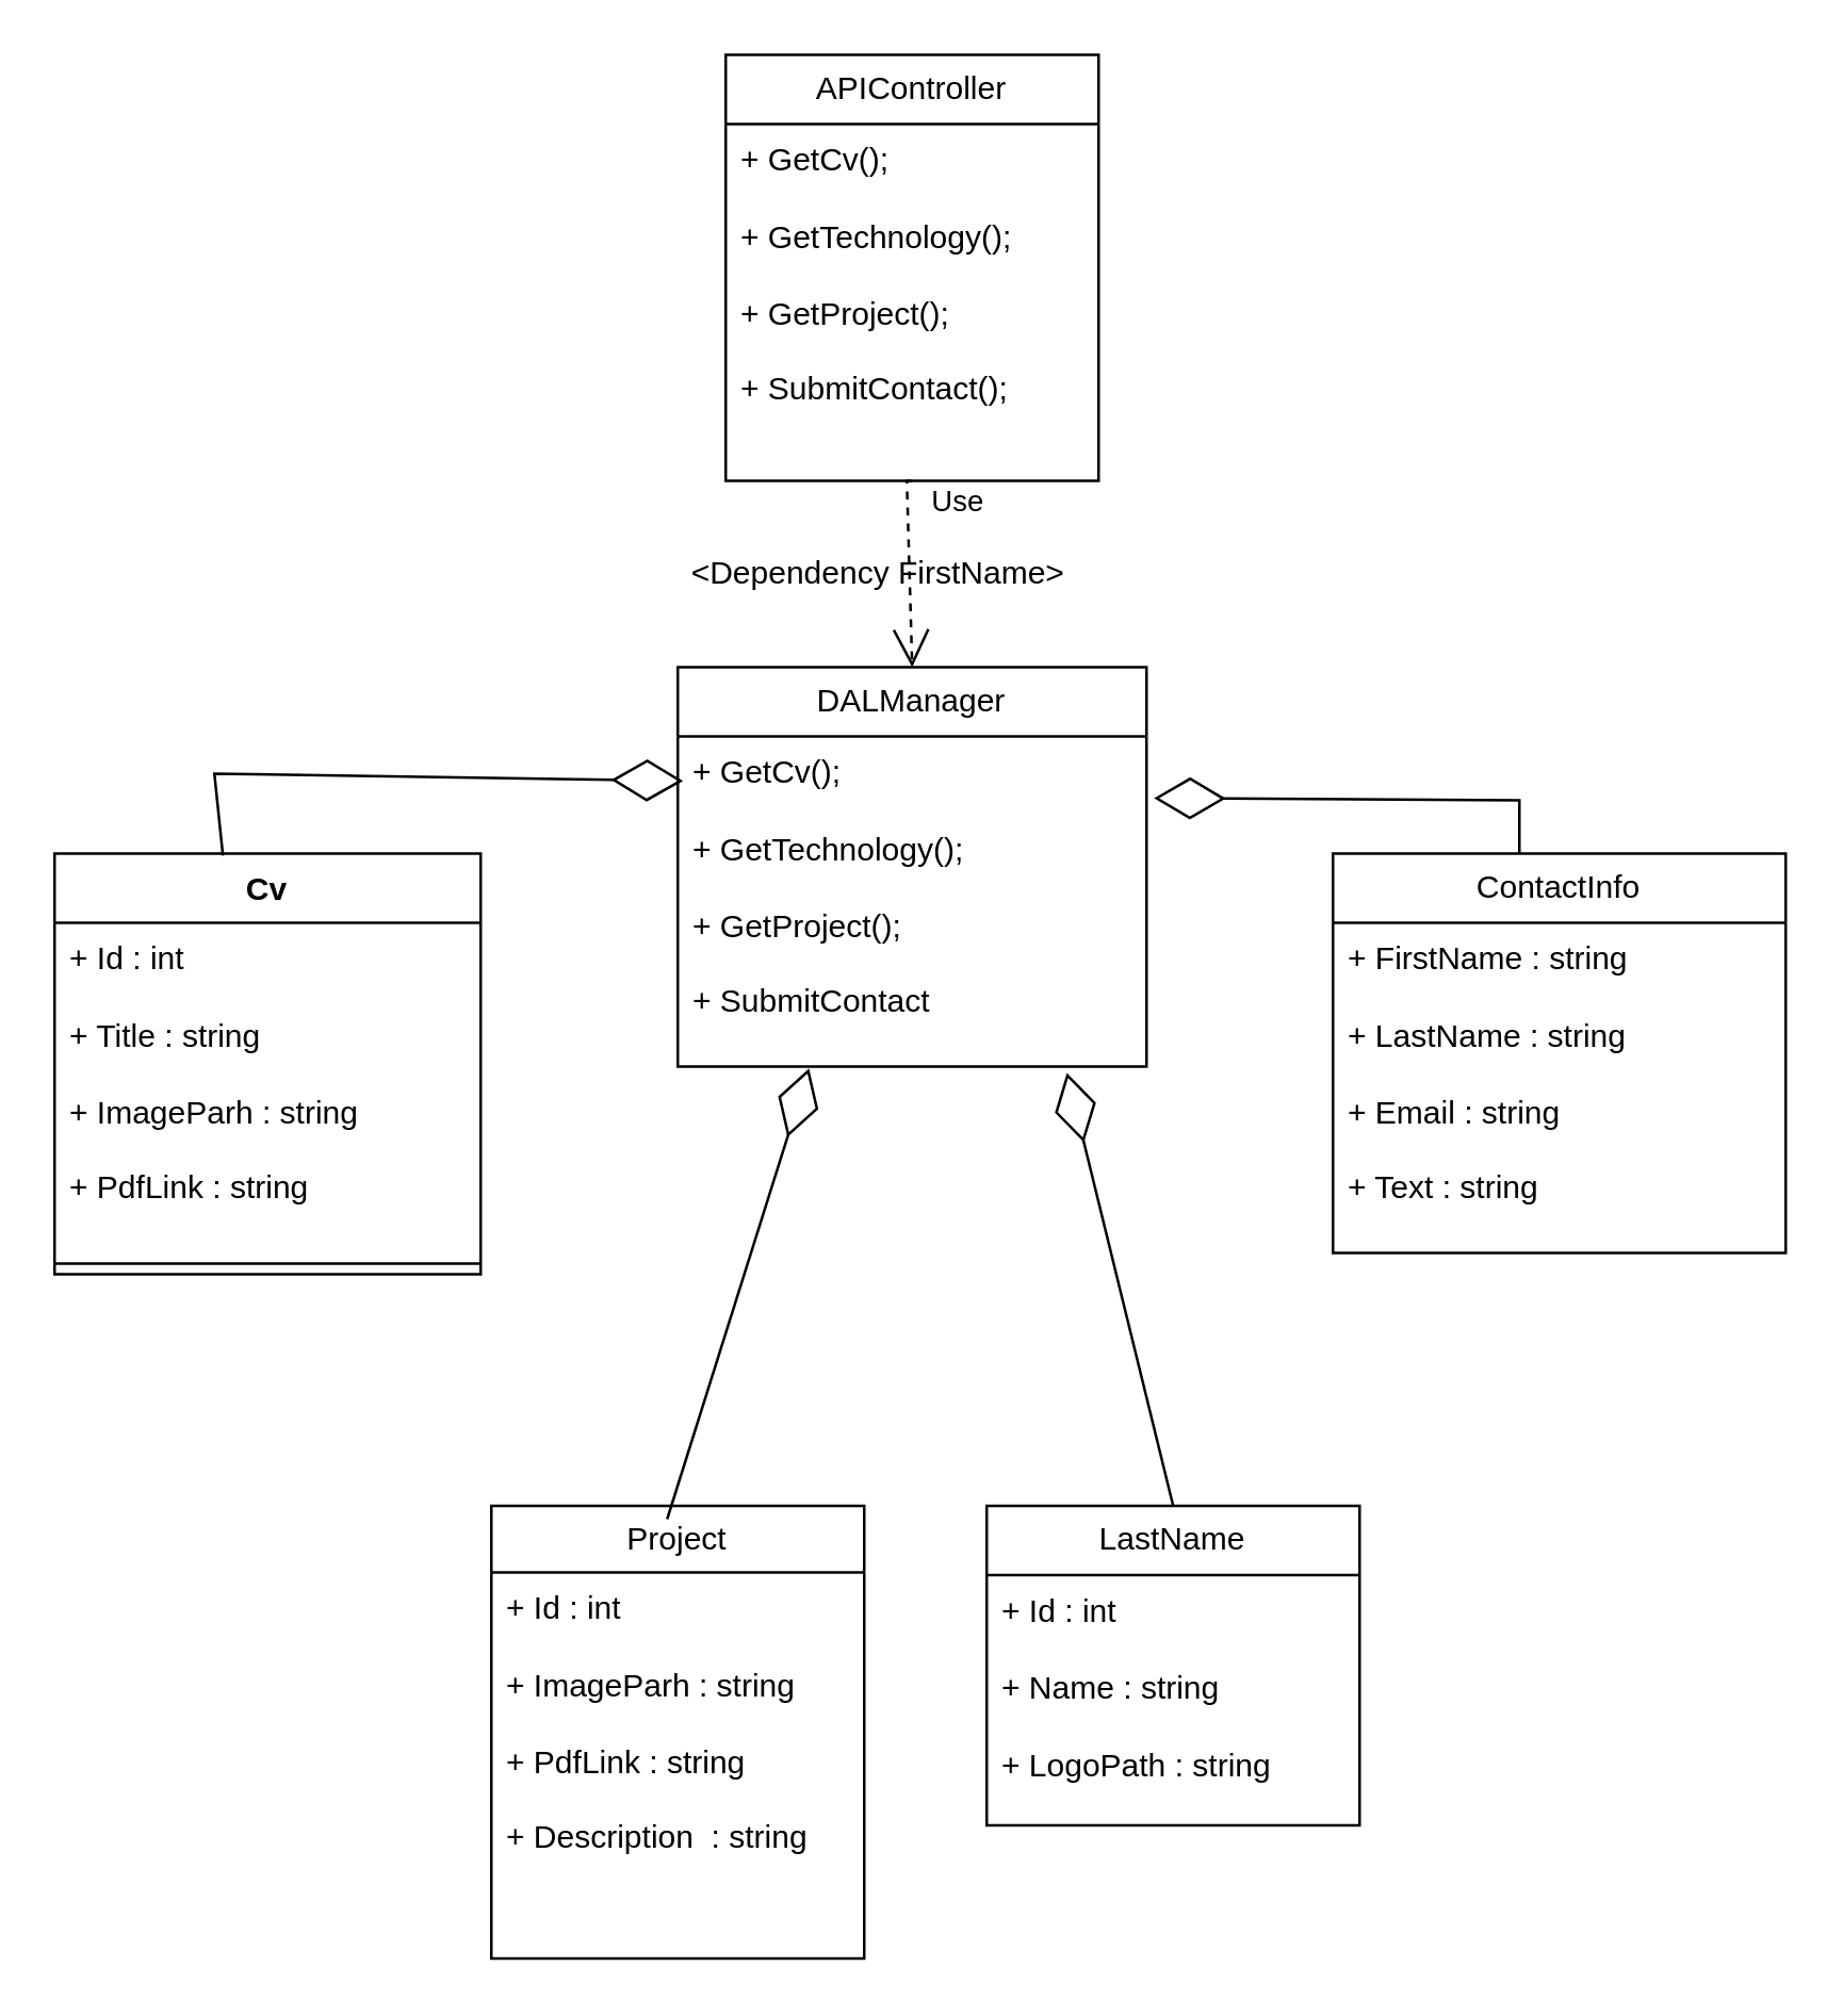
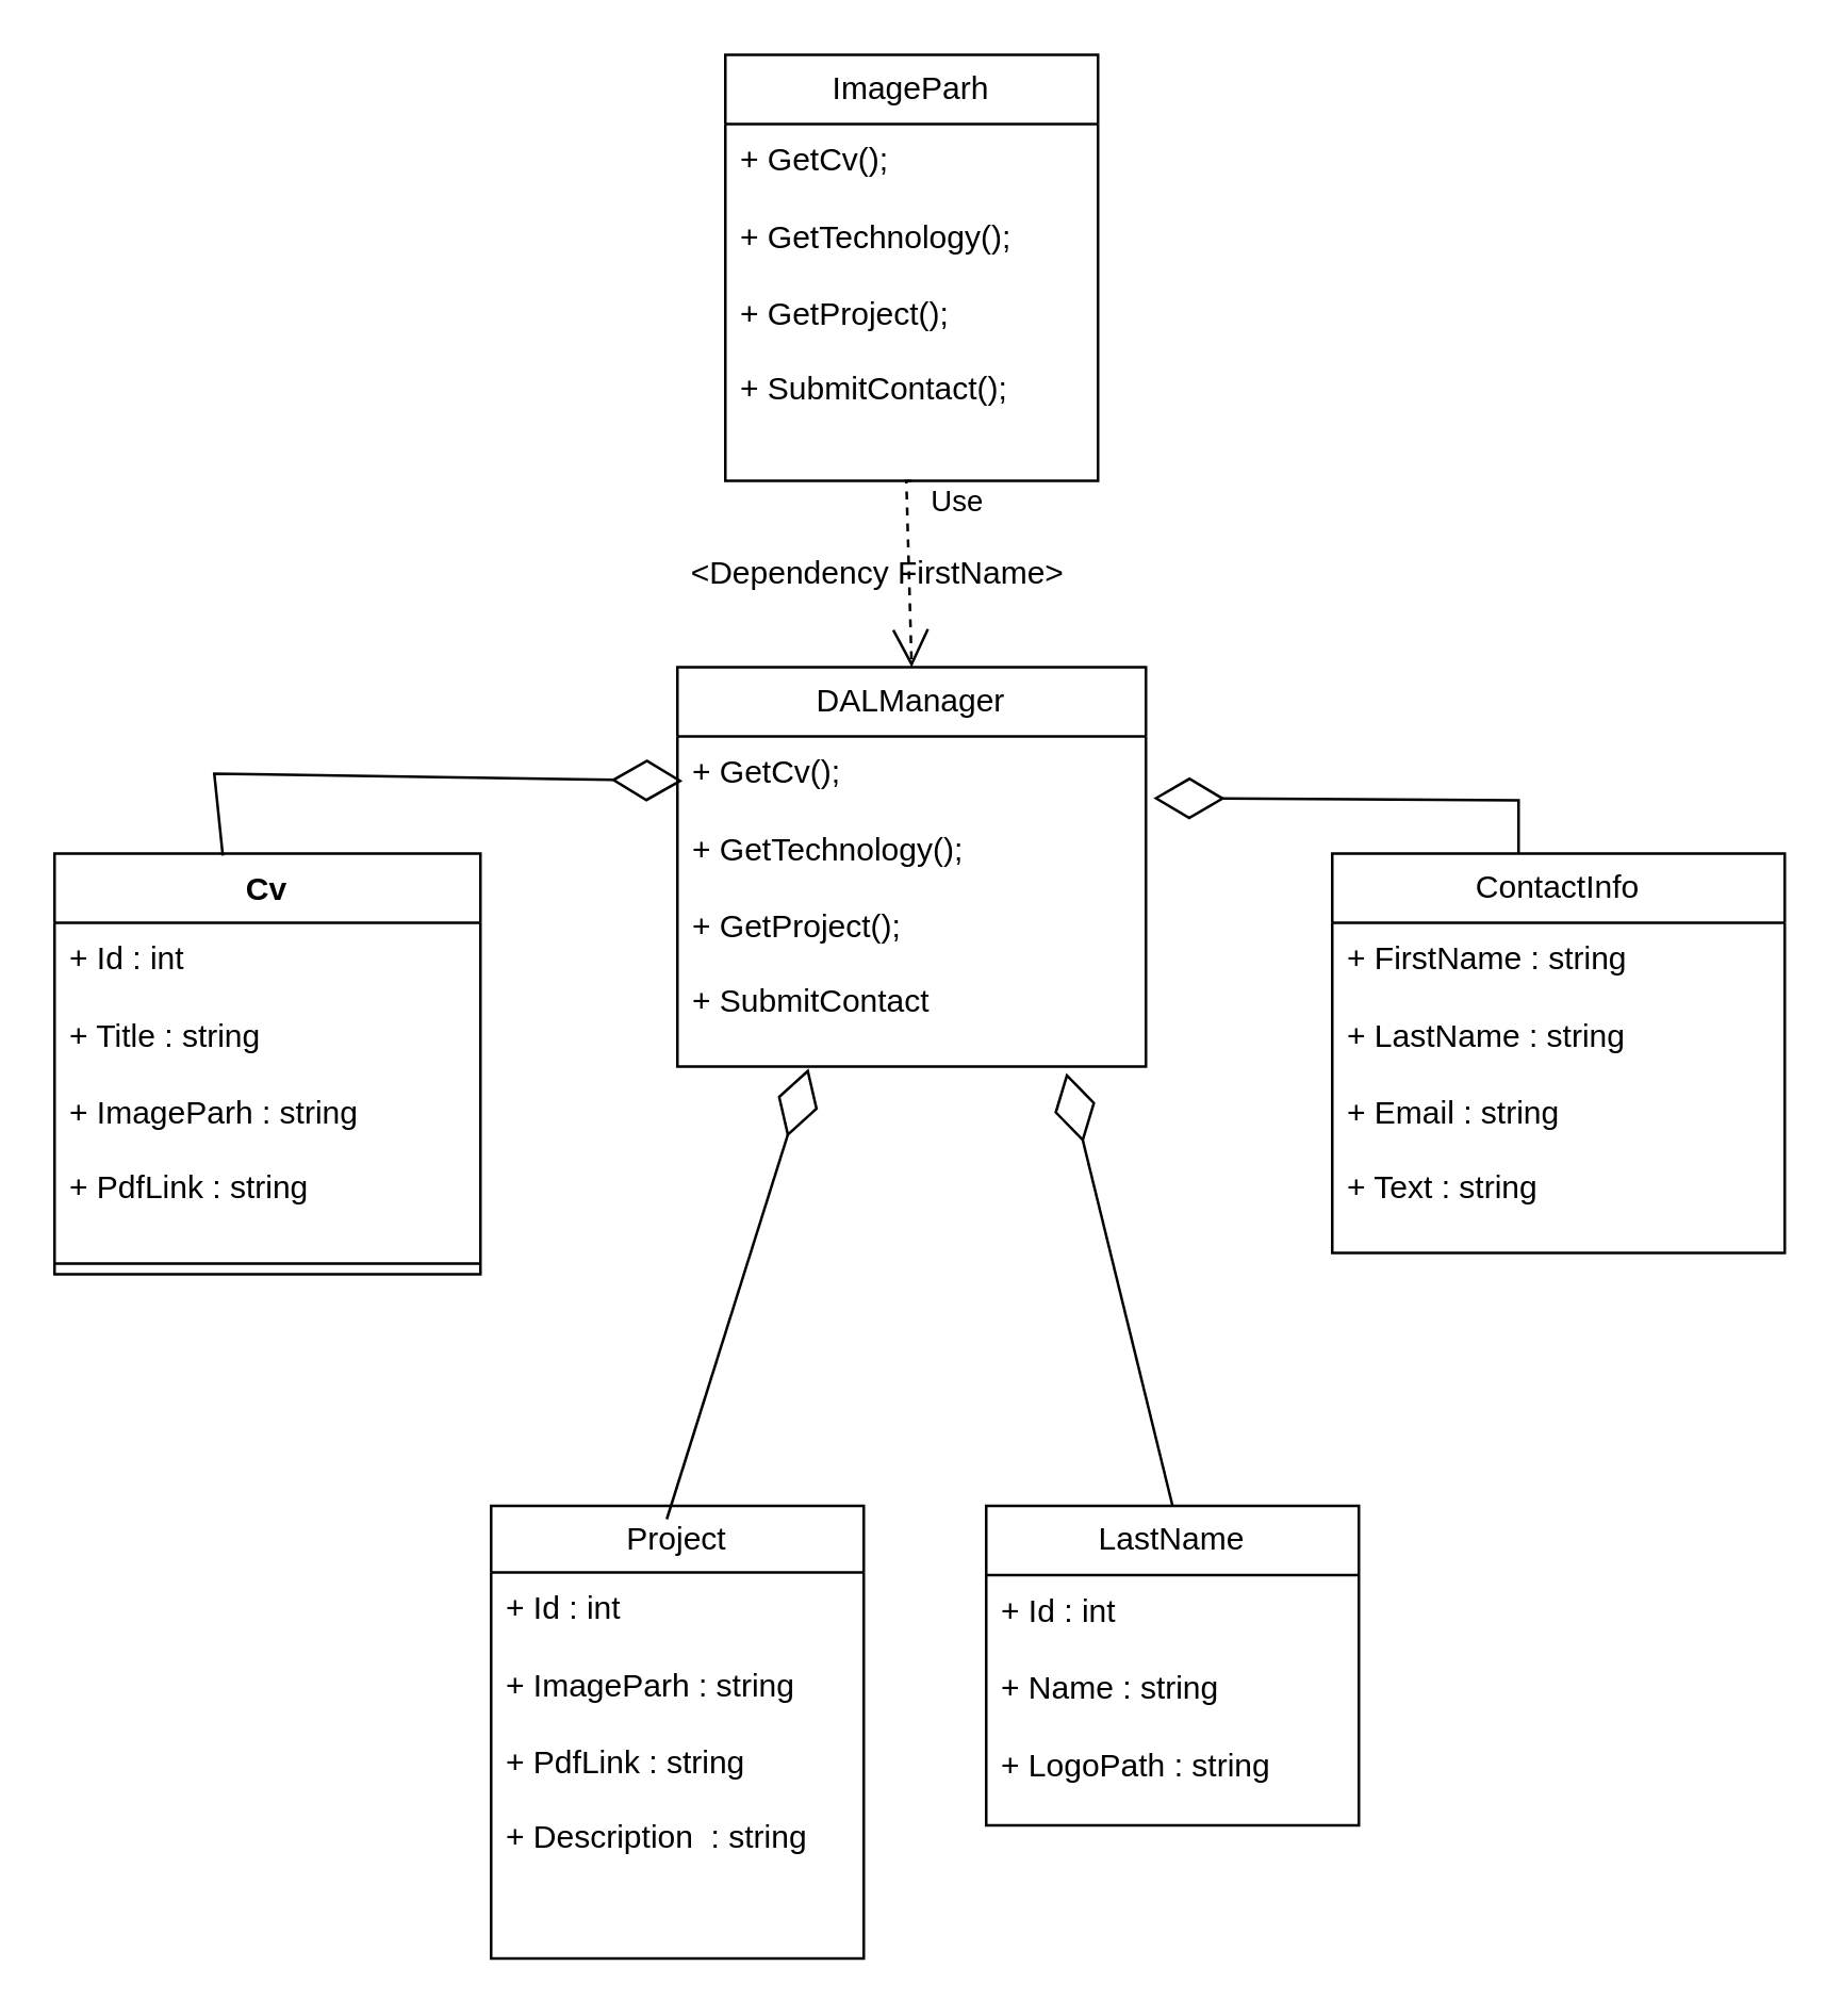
  <mxCell id="0" />
  <mxCell id="1" parent="0" />
- <mxCell id="2" value="APIController" style="swimlane;fontStyle=0;childLayout=stackLayout;horizontal=1;startSize=26;fillColor=none;horizontalStack=0;resizeParent=1;resizeParentMax=0;resizeLast=0;collapsible=1;marginBottom=0;whiteSpace=wrap;html=1;" parent="1" vertex="1"><mxGeometry x="272" y="20" width="140" height="160" as="geometry" /></mxCell>
+ <mxCell id="2" value="ImageParh" style="swimlane;fontStyle=0;childLayout=stackLayout;horizontal=1;startSize=26;fillColor=none;horizontalStack=0;resizeParent=1;resizeParentMax=0;resizeLast=0;collapsible=1;marginBottom=0;whiteSpace=wrap;html=1;" parent="1" vertex="1"><mxGeometry x="272" y="20" width="140" height="160" as="geometry" /></mxCell>
  <mxCell id="3" value="+ GetCv();&lt;br&gt;&lt;br&gt;+ GetTechnology();&lt;br&gt;&lt;br&gt;+ GetProject();&lt;br&gt;&lt;br&gt;+ SubmitContact();" style="text;strokeColor=none;fillColor=none;align=left;verticalAlign=top;spacingLeft=4;spacingRight=4;overflow=hidden;rotatable=0;points=[[0,0.5],[1,0.5]];portConstraint=eastwest;whiteSpace=wrap;html=1;" parent="2" vertex="1"><mxGeometry y="26" width="140" height="134" as="geometry" /></mxCell>
  <mxCell id="4" value="DALManager" style="swimlane;fontStyle=0;childLayout=stackLayout;horizontal=1;startSize=26;fillColor=none;horizontalStack=0;resizeParent=1;resizeParentMax=0;resizeLast=0;collapsible=1;marginBottom=0;whiteSpace=wrap;html=1;" parent="1" vertex="1"><mxGeometry x="254" y="250" width="176" height="150" as="geometry" /></mxCell>
  <mxCell id="5" value="+ GetCv();&lt;br&gt;&lt;br&gt;+ GetTechnology();&lt;br&gt;&lt;br&gt;+ GetProject();&lt;br&gt;&lt;br&gt;+ SubmitContact" style="text;strokeColor=none;fillColor=none;align=left;verticalAlign=top;spacingLeft=4;spacingRight=4;overflow=hidden;rotatable=0;points=[[0,0.5],[1,0.5]];portConstraint=eastwest;whiteSpace=wrap;html=1;" parent="4" vertex="1"><mxGeometry y="26" width="176" height="124" as="geometry" /></mxCell>
  <mxCell id="6" value="" style="endArrow=diamondThin;endFill=0;endSize=24;html=1;rounded=0;entryX=0.83;entryY=1.019;entryDx=0;entryDy=0;entryPerimeter=0;exitX=0.5;exitY=0;exitDx=0;exitDy=0;" parent="1" target="5" edge="1"><mxGeometry width="160" relative="1" as="geometry"><mxPoint x="440" y="565" as="sourcePoint" /><mxPoint x="335.136" y="332.602" as="targetPoint" /></mxGeometry></mxCell>
  <mxCell id="7" value="Use" style="endArrow=open;endSize=12;dashed=1;html=1;rounded=0;entryX=0.5;entryY=0;entryDx=0;entryDy=0;" parent="1" target="4" edge="1"><mxGeometry x="-0.705" y="19" width="160" relative="1" as="geometry"><mxPoint x="342" y="180" as="sourcePoint" /><mxPoint x="500" y="110" as="targetPoint" /><Array as="points"><mxPoint x="340" y="180" /></Array><mxPoint as="offset" /></mxGeometry></mxCell>
  <mxCell id="8" value="&amp;lt;Dependency FirstName&amp;gt;" style="text;html=1;align=center;verticalAlign=middle;resizable=0;points=[];autosize=1;strokeColor=none;fillColor=none;" parent="1" vertex="1"><mxGeometry x="254" y="200" width="150" height="30" as="geometry" /></mxCell>
  <mxCell id="9" value="Cv" style="swimlane;fontStyle=1;align=center;verticalAlign=top;childLayout=stackLayout;horizontal=1;startSize=26;horizontalStack=0;resizeParent=1;resizeParentMax=0;resizeLast=0;collapsible=1;marginBottom=0;whiteSpace=wrap;html=1;" vertex="1" parent="1"><mxGeometry x="20" y="320" width="160" height="158" as="geometry" /></mxCell>
  <mxCell id="10" value="+ Id : int&lt;br&gt;&lt;br&gt;+ Title : string&lt;br&gt;&lt;br&gt;+ ImageParh : string&lt;br&gt;&lt;br&gt;+ PdfLink : string" style="text;strokeColor=none;fillColor=none;align=left;verticalAlign=top;spacingLeft=4;spacingRight=4;overflow=hidden;rotatable=0;points=[[0,0.5],[1,0.5]];portConstraint=eastwest;whiteSpace=wrap;html=1;" vertex="1" parent="9"><mxGeometry y="26" width="160" height="124" as="geometry" /></mxCell>
  <mxCell id="11" value="" style="line;strokeWidth=1;fillColor=none;align=left;verticalAlign=middle;spacingTop=-1;spacingLeft=3;spacingRight=3;rotatable=0;labelPosition=right;points=[];portConstraint=eastwest;strokeColor=inherit;" vertex="1" parent="9"><mxGeometry y="150" width="160" height="8" as="geometry" /></mxCell>
  <mxCell id="12" value="Project" style="swimlane;fontStyle=0;childLayout=stackLayout;horizontal=1;startSize=25;fillColor=none;horizontalStack=0;resizeParent=1;resizeParentMax=0;resizeLast=0;collapsible=1;marginBottom=0;whiteSpace=wrap;html=1;" vertex="1" parent="1"><mxGeometry x="184" y="565" width="140" height="170" as="geometry" /></mxCell>
  <mxCell id="13" value="" style="endArrow=diamondThin;endFill=0;endSize=24;html=1;rounded=0;entryX=0.28;entryY=1.006;entryDx=0;entryDy=0;entryPerimeter=0;" edge="1" parent="12" target="5"><mxGeometry width="160" relative="1" as="geometry"><mxPoint x="66" y="5" as="sourcePoint" /><mxPoint x="226" y="5" as="targetPoint" /></mxGeometry></mxCell>
  <mxCell id="14" value="+ Id : int&lt;br&gt;&lt;br&gt;+ ImageParh : string&lt;br&gt;&lt;br&gt;+ PdfLink : string&lt;br&gt;&lt;br&gt;+ Description&amp;nbsp; : string" style="text;strokeColor=none;fillColor=none;align=left;verticalAlign=top;spacingLeft=4;spacingRight=4;overflow=hidden;rotatable=0;points=[[0,0.5],[1,0.5]];portConstraint=eastwest;whiteSpace=wrap;html=1;" vertex="1" parent="12"><mxGeometry y="25" width="140" height="145" as="geometry" /></mxCell>
  <mxCell id="15" value="LastName" style="swimlane;fontStyle=0;childLayout=stackLayout;horizontal=1;startSize=26;fillColor=none;horizontalStack=0;resizeParent=1;resizeParentMax=0;resizeLast=0;collapsible=1;marginBottom=0;whiteSpace=wrap;html=1;" vertex="1" parent="1"><mxGeometry x="370" y="565" width="140" height="120" as="geometry" /></mxCell>
  <mxCell id="16" value="+ Id : int&lt;br&gt;&lt;br&gt;+ Name : string&lt;br&gt;&lt;br&gt;+ LogoPath : string" style="text;strokeColor=none;fillColor=none;align=left;verticalAlign=top;spacingLeft=4;spacingRight=4;overflow=hidden;rotatable=0;points=[[0,0.5],[1,0.5]];portConstraint=eastwest;whiteSpace=wrap;html=1;" vertex="1" parent="15"><mxGeometry y="26" width="140" height="94" as="geometry" /></mxCell>
  <mxCell id="17" value="" style="endArrow=diamondThin;endFill=0;endSize=24;html=1;rounded=0;exitX=0.395;exitY=0.005;exitDx=0;exitDy=0;exitPerimeter=0;entryX=0.011;entryY=0.135;entryDx=0;entryDy=0;entryPerimeter=0;" edge="1" parent="1" source="9" target="5"><mxGeometry width="160" relative="1" as="geometry"><mxPoint x="80" y="310" as="sourcePoint" /><mxPoint x="240" y="310" as="targetPoint" /><Array as="points"><mxPoint x="80" y="290" /></Array></mxGeometry></mxCell>
  <mxCell id="18" value="ContactInfo" style="swimlane;fontStyle=0;childLayout=stackLayout;horizontal=1;startSize=26;fillColor=none;horizontalStack=0;resizeParent=1;resizeParentMax=0;resizeLast=0;collapsible=1;marginBottom=0;whiteSpace=wrap;html=1;" vertex="1" parent="1"><mxGeometry x="500" y="320" width="170" height="150" as="geometry" /></mxCell>
  <mxCell id="19" value="" style="endArrow=diamondThin;endFill=0;endSize=24;html=1;rounded=0;entryX=1.016;entryY=0.187;entryDx=0;entryDy=0;entryPerimeter=0;" edge="1" parent="18" target="5"><mxGeometry width="160" relative="1" as="geometry"><mxPoint x="70" as="sourcePoint" /><mxPoint x="230" as="targetPoint" /><Array as="points"><mxPoint x="70" y="-20" /></Array></mxGeometry></mxCell>
  <mxCell id="20" value="+ FirstName : string&lt;br&gt;&lt;br&gt;+ LastName : string&lt;br&gt;&lt;br&gt;+ Email : string&lt;br&gt;&lt;br&gt;+ Text : string" style="text;strokeColor=none;fillColor=none;align=left;verticalAlign=top;spacingLeft=4;spacingRight=4;overflow=hidden;rotatable=0;points=[[0,0.5],[1,0.5]];portConstraint=eastwest;whiteSpace=wrap;html=1;" vertex="1" parent="18"><mxGeometry y="26" width="170" height="124" as="geometry" /></mxCell>
